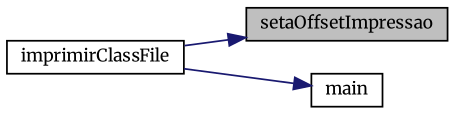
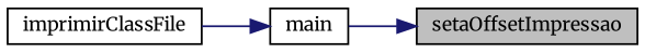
  digraph {
    fontname=Merriweather
    rankdir=RL
    node [color=black fillcolor=white fontname=Merriweather fontsize=10 shape=record style=filled]
    edge [color=midnightblue dir=back fontname=Merriweather fontsize=10 labelfontname=Helvetica labelfontsize=10 style=solid]
    n1 [fillcolor=grey75 fontcolor=black height=0.2 label=setaOffsetImpressao width=0.4]
    n2 [height=0.2 label=imprimirClassFile width=0.4]
    n3 [height=0.2 label=main width=0.4]
-   n1 -> n2
+   n1 -> n3
    n3 -> n2
  }
